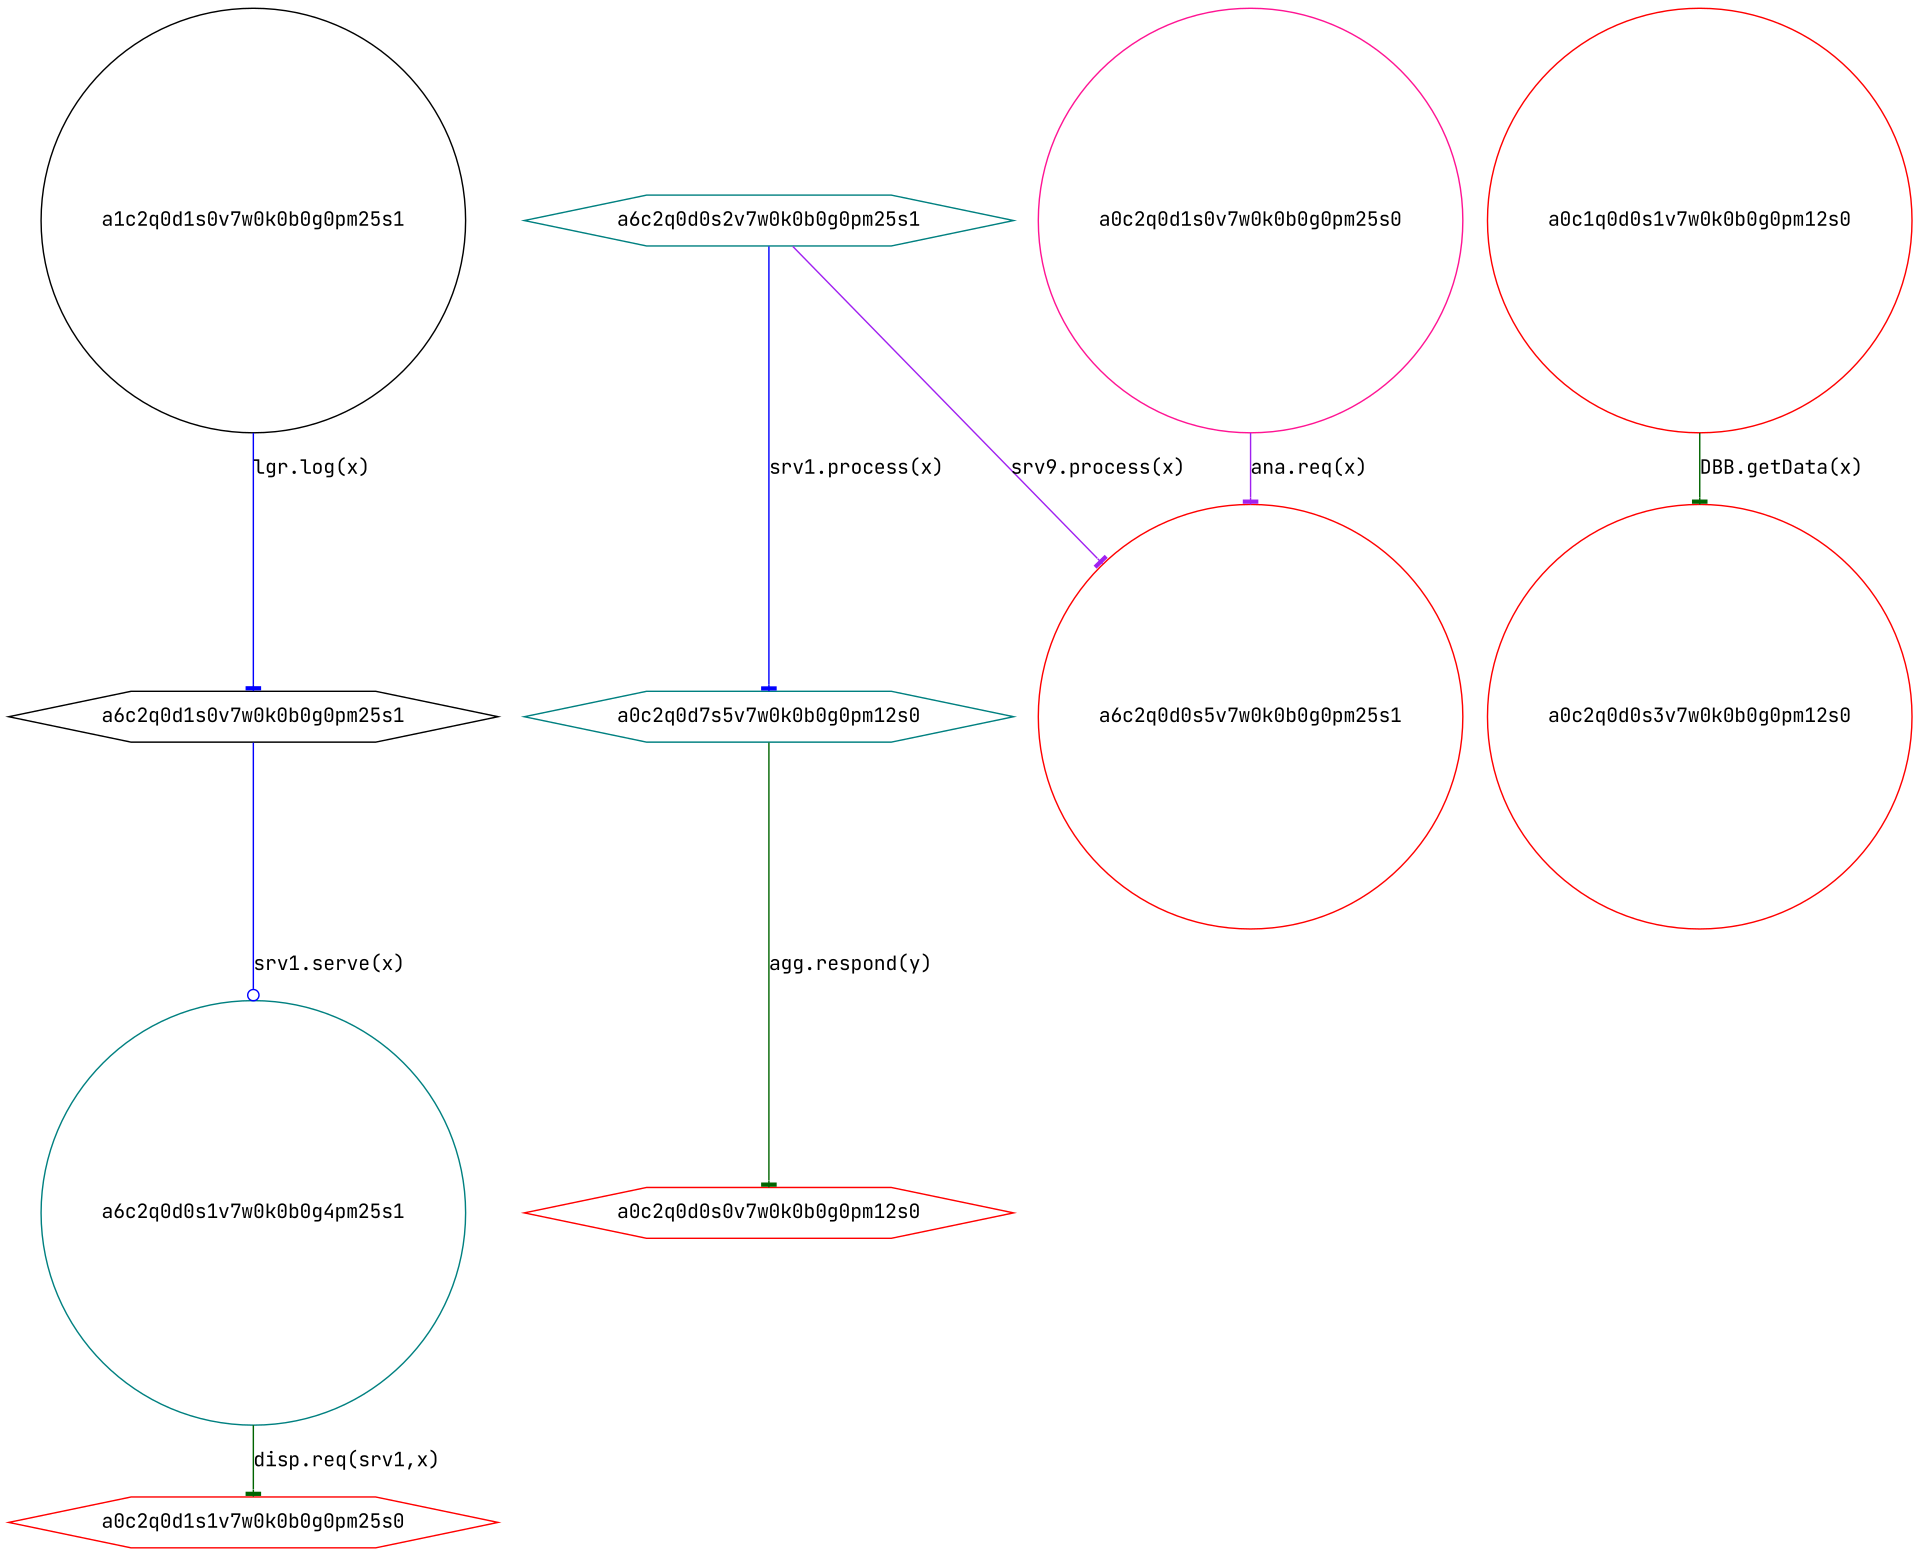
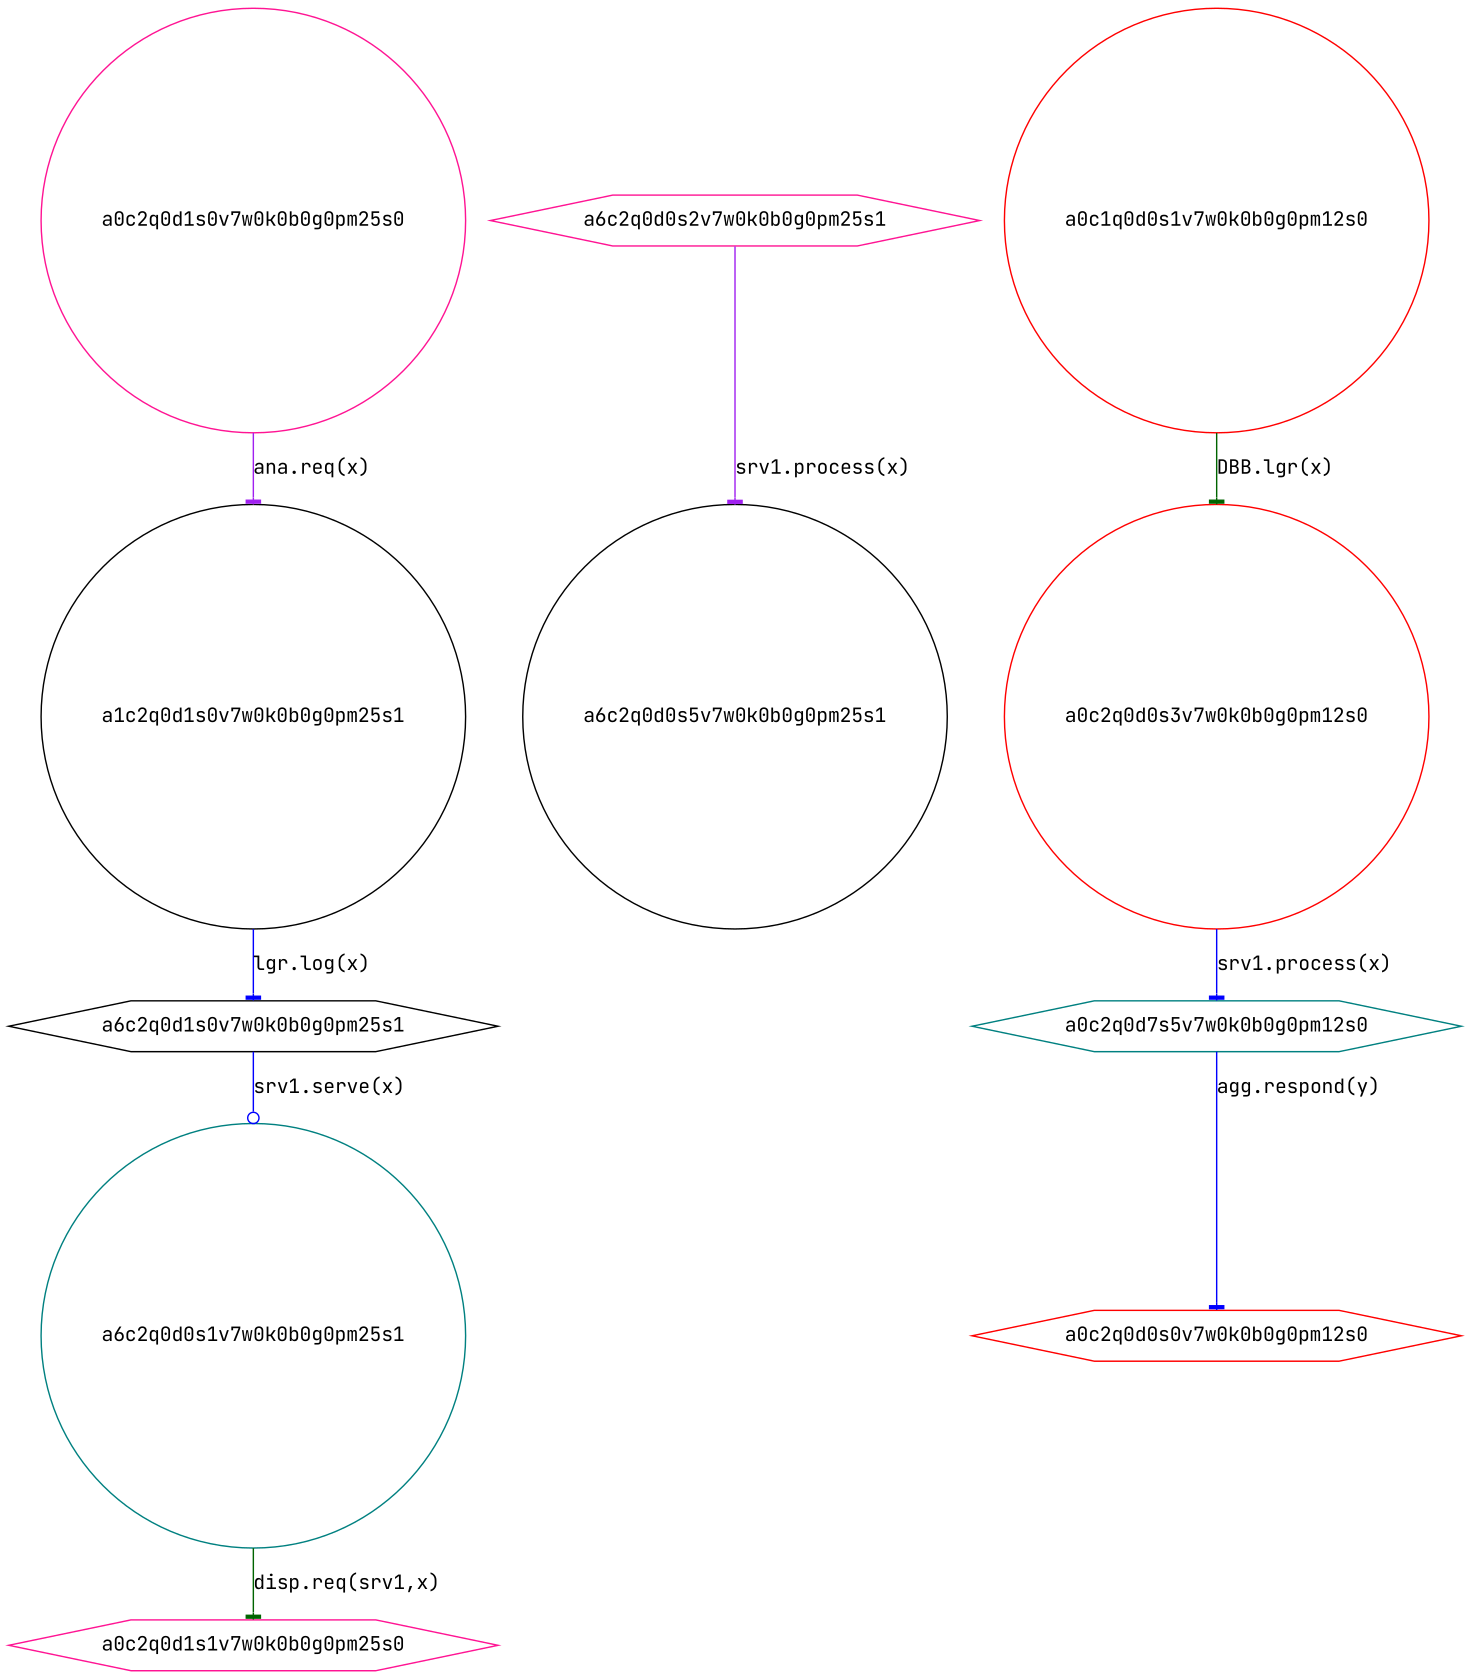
  digraph {
    fontname="JetBrains Mono"
    node [color=black fontname="JetBrains Mono" shape=circle]
    edge [arrowhead=tee color=blue fontname="JetBrains Mono"]
-   a6c2q0d0s1v7w0k0b0g0pm25s1 [color=teal label=a6c2q0d0s1v7w0k0b0g4pm25s1]
+   a6c2q0d0s1v7w0k0b0g0pm25s1 [color=teal]
    a6c2q0d1s0v7w0k0b0g0pm25s1 [shape=hexagon]
-   a0c2q0d1s1v7w0k0b0g0pm25s0 [color=red shape=hexagon]
-   a6c2q0d0s2v7w0k0b0g0pm25s1 [color=teal shape=hexagon]
-   a6c2q0d0s5v7w0k0b0g0pm25s1 [color=red]
+   a0c2q0d1s1v7w0k0b0g0pm25s0 [color=deeppink shape=hexagon]
+   a6c2q0d0s2v7w0k0b0g0pm25s1 [color=deeppink shape=hexagon]
+   a6c2q0d0s5v7w0k0b0g0pm25s1
    a0c2q0d1s0v7w0k0b0g0pm25s0 [color=deeppink]
    a1c2q0d1s0v7w0k0b0g0pm25s1
    n8 [color=red label=a0c1q0d0s1v7w0k0b0g0pm12s0]
    a0c2q0d0s3v7w0k0b0g0pm12s0 [color=red]
    n10 [color=teal label=a0c2q0d7s5v7w0k0b0g0pm12s0 shape=hexagon]
    a0c2q0d0s0v7w0k0b0g0pm12s0 [color=red shape=hexagon]
    a6c2q0d0s1v7w0k0b0g0pm25s1 -> a0c2q0d1s1v7w0k0b0g0pm25s0 [color=darkgreen label="disp.req(srv1,x)"]
    a6c2q0d1s0v7w0k0b0g0pm25s1 -> a6c2q0d0s1v7w0k0b0g0pm25s1 [arrowhead=odot label="srv1.serve(x)"]
-   a6c2q0d0s2v7w0k0b0g0pm25s1 -> a6c2q0d0s5v7w0k0b0g0pm25s1 [color=purple label="srv9.process(x)"]
-   a0c2q0d1s0v7w0k0b0g0pm25s0 -> a6c2q0d0s5v7w0k0b0g0pm25s1 [color=purple label="ana.req(x)"]
+   a6c2q0d0s2v7w0k0b0g0pm25s1 -> a6c2q0d0s5v7w0k0b0g0pm25s1 [color=purple label="srv1.process(x)"]
+   a0c2q0d1s0v7w0k0b0g0pm25s0 -> a1c2q0d1s0v7w0k0b0g0pm25s1 [color=purple label="ana.req(x)"]
    a1c2q0d1s0v7w0k0b0g0pm25s1 -> a6c2q0d1s0v7w0k0b0g0pm25s1 [label="lgr.log(x)"]
-   n8 -> a0c2q0d0s3v7w0k0b0g0pm12s0 [color=darkgreen label="DBB.getData(x)"]
-   a6c2q0d0s2v7w0k0b0g0pm25s1 -> n10 [label="srv1.process(x)"]
-   n10 -> a0c2q0d0s0v7w0k0b0g0pm12s0 [color=darkgreen label="agg.respond(y)"]
+   n8 -> a0c2q0d0s3v7w0k0b0g0pm12s0 [color=darkgreen label="DBB.lgr(x)"]
+   a0c2q0d0s3v7w0k0b0g0pm12s0 -> n10 [label="srv1.process(x)"]
+   n10 -> a0c2q0d0s0v7w0k0b0g0pm12s0 [label="agg.respond(y)"]
  }
